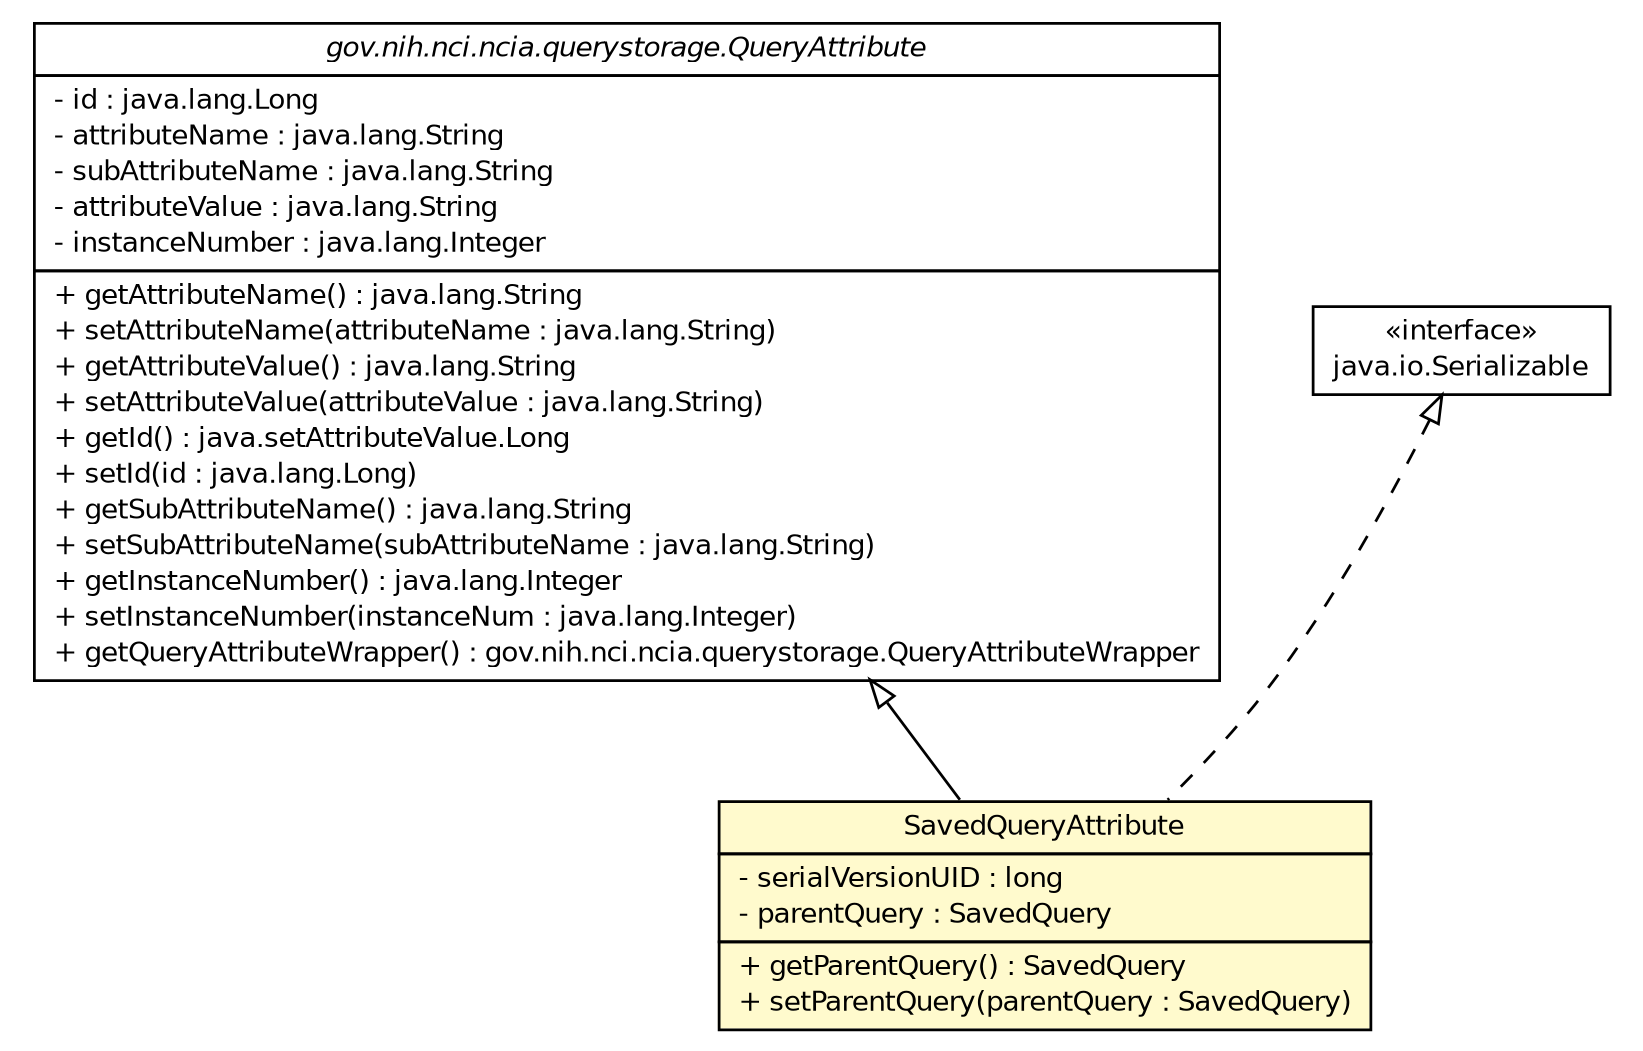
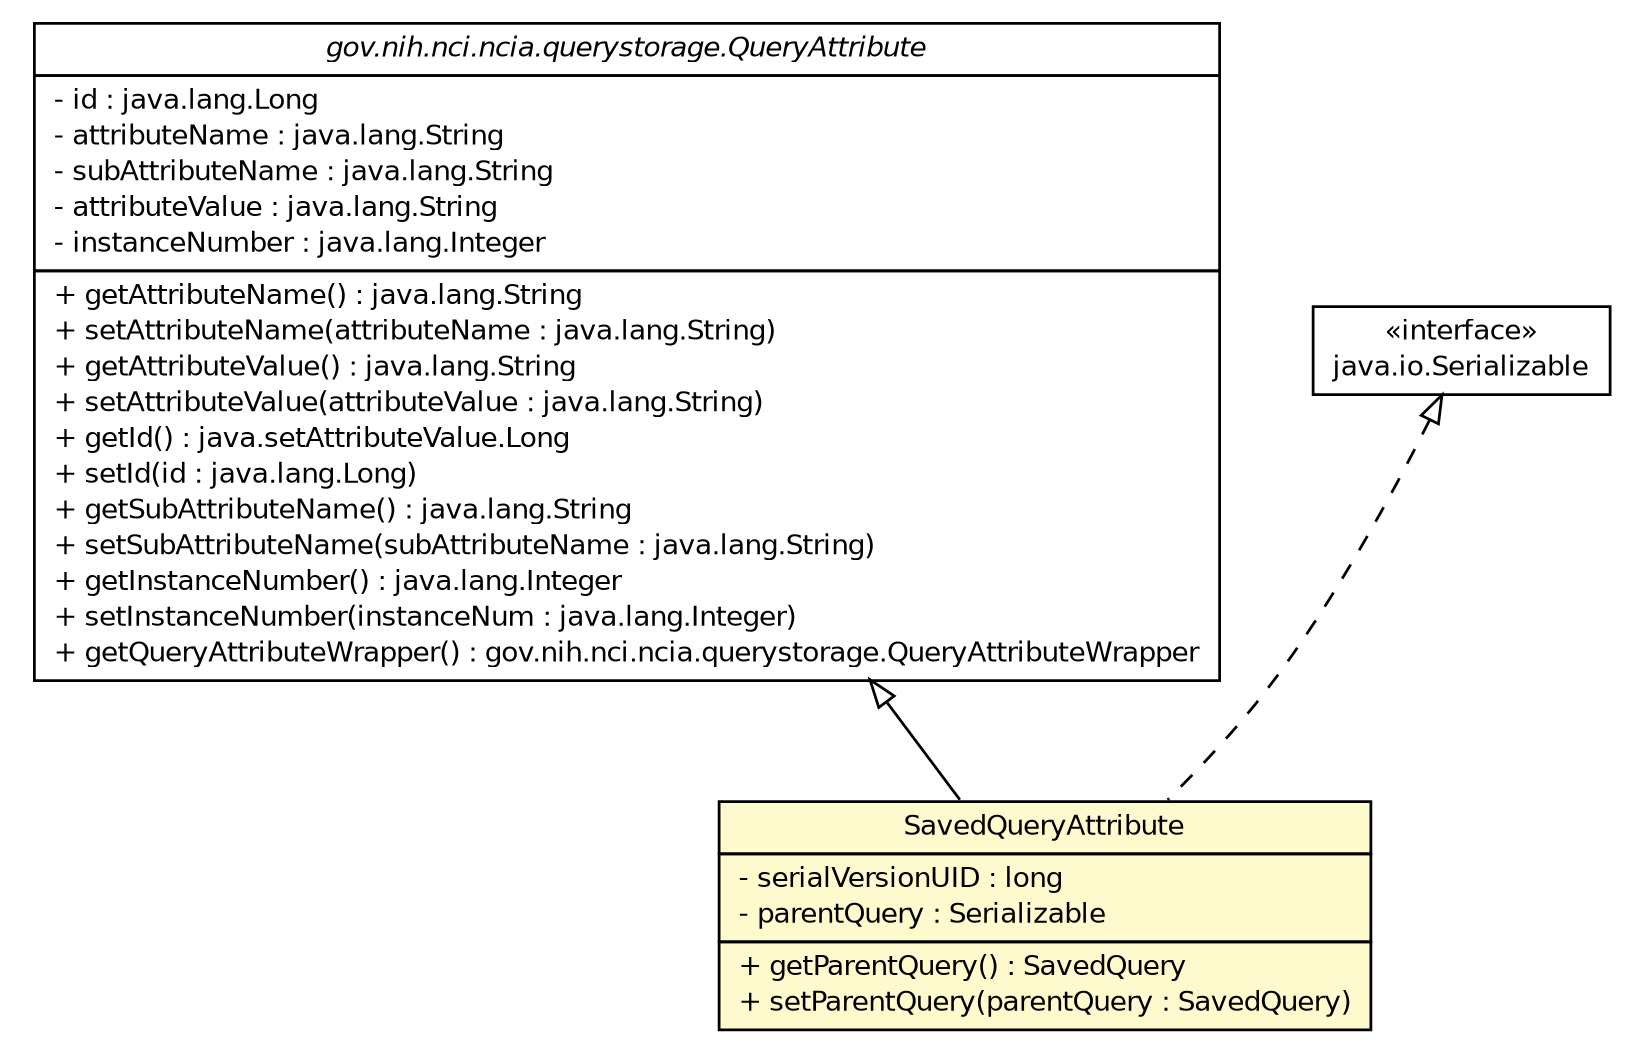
  digraph {
    node [fontcolor=black fontname=Helvetica fontsize=10.0 shape=plaintext]
    edge [arrowtail=empty dir=back fontname=Helvetica fontsize=10 headport=p labelfontname=Helvetica labelfontsize=10 tailport=p]
    n1 [label=<<table border="0" cellborder="1" cellspacing="0" cellpadding="2" port="p" href="../querystorage/QueryAttribute.html"> 		<tr><td><table border="0" cellspacing="0" cellpadding="1"> 			<tr><td><font face="Helvetica-Oblique"> gov.nih.nci.ncia.querystorage.QueryAttribute </font></td></tr> 		</table></td></tr> 		<tr><td><table border="0" cellspacing="0" cellpadding="1"> 			<tr><td align="left"> - id : java.lang.Long </td></tr> 			<tr><td align="left"> - attributeName : java.lang.String </td></tr> 			<tr><td align="left"> - subAttributeName : java.lang.String </td></tr> 			<tr><td align="left"> - attributeValue : java.lang.String </td></tr> 			<tr><td align="left"> - instanceNumber : java.lang.Integer </td></tr> 		</table></td></tr> 		<tr><td><table border="0" cellspacing="0" cellpadding="1"> 			<tr><td align="left"> + getAttributeName() : java.lang.String </td></tr> 			<tr><td align="left"> + setAttributeName(attributeName : java.lang.String) </td></tr> 			<tr><td align="left"> + getAttributeValue() : java.lang.String </td></tr> 			<tr><td align="left"> + setAttributeValue(attributeValue : java.lang.String) </td></tr> 			<tr><td align="left"> + getId() : java.setAttributeValue.Long </td></tr> 			<tr><td align="left"> + setId(id : java.lang.Long) </td></tr> 			<tr><td align="left"> + getSubAttributeName() : java.lang.String </td></tr> 			<tr><td align="left"> + setSubAttributeName(subAttributeName : java.lang.String) </td></tr> 			<tr><td align="left"> + getInstanceNumber() : java.lang.Integer </td></tr> 			<tr><td align="left"> + setInstanceNumber(instanceNum : java.lang.Integer) </td></tr> 			<tr><td align="left"> + getQueryAttributeWrapper() : gov.nih.nci.ncia.querystorage.QueryAttributeWrapper </td></tr> 		</table></td></tr> 		</table>>]
-   n2 [label=<<table border="0" cellborder="1" cellspacing="0" cellpadding="2" port="p" bgcolor="lemonChiffon" href="./SavedQueryAttribute.html"> 		<tr><td><table border="0" cellspacing="0" cellpadding="1"> 			<tr><td> SavedQueryAttribute </td></tr> 		</table></td></tr> 		<tr><td><table border="0" cellspacing="0" cellpadding="1"> 			<tr><td align="left"> - serialVersionUID : long </td></tr> 			<tr><td align="left"> - parentQuery : SavedQuery </td></tr> 		</table></td></tr> 		<tr><td><table border="0" cellspacing="0" cellpadding="1"> 			<tr><td align="left"> + getParentQuery() : SavedQuery </td></tr> 			<tr><td align="left"> + setParentQuery(parentQuery : SavedQuery) </td></tr> 		</table></td></tr> 		</table>>]
+   n2 [label=<<table border="0" cellborder="1" cellspacing="0" cellpadding="2" port="p" bgcolor="lemonChiffon" href="./SavedQueryAttribute.html"> 		<tr><td><table border="0" cellspacing="0" cellpadding="1"> 			<tr><td> SavedQueryAttribute </td></tr> 		</table></td></tr> 		<tr><td><table border="0" cellspacing="0" cellpadding="1"> 			<tr><td align="left"> - serialVersionUID : long </td></tr> 			<tr><td align="left"> - parentQuery : Serializable </td></tr> 		</table></td></tr> 		<tr><td><table border="0" cellspacing="0" cellpadding="1"> 			<tr><td align="left"> + getParentQuery() : SavedQuery </td></tr> 			<tr><td align="left"> + setParentQuery(parentQuery : SavedQuery) </td></tr> 		</table></td></tr> 		</table>>]
    n3 [label=<<table border="0" cellborder="1" cellspacing="0" cellpadding="2" port="p" href="http://java.sun.com/j2se/1.4.2/docs/api/java/io/Serializable.html"> 		<tr><td><table border="0" cellspacing="0" cellpadding="1"> 			<tr><td> &laquo;interface&raquo; </td></tr> 			<tr><td> java.io.Serializable </td></tr> 		</table></td></tr> 		</table>>]
    n1 -> n2
    n3 -> n2 [style=dashed]
  }
